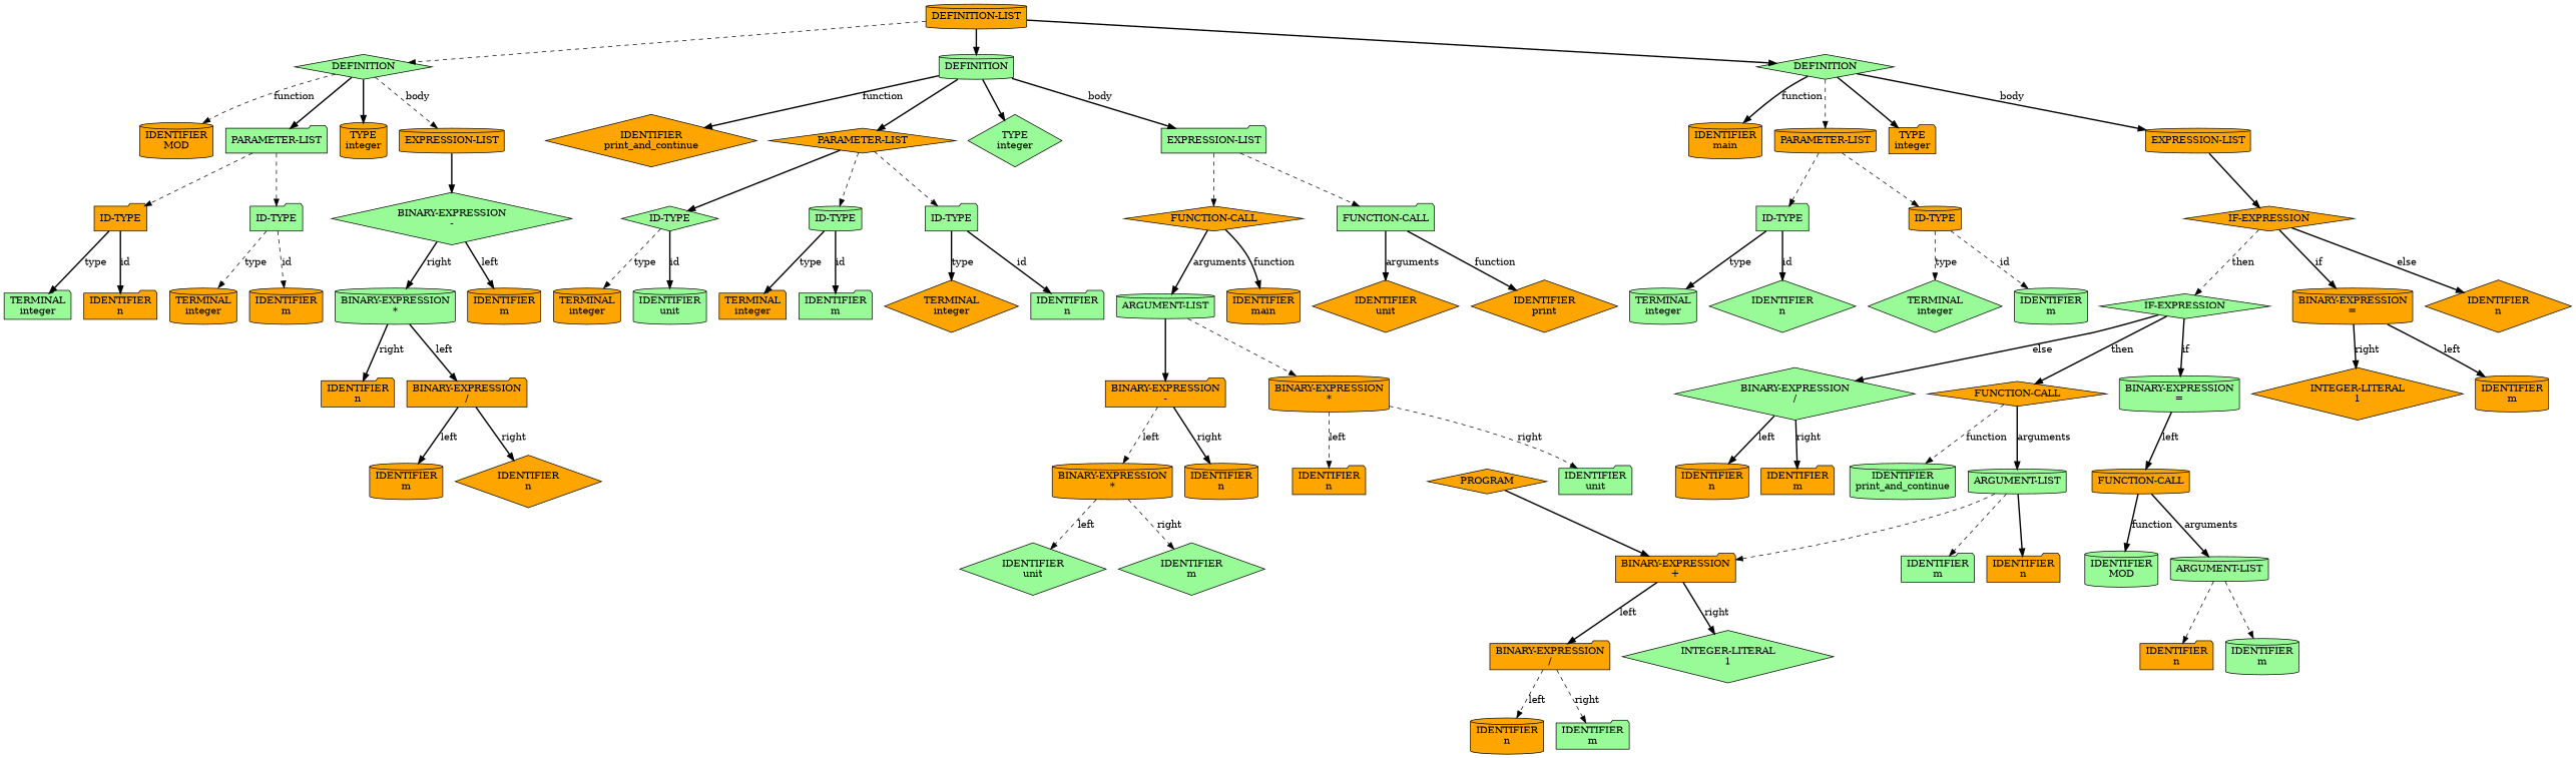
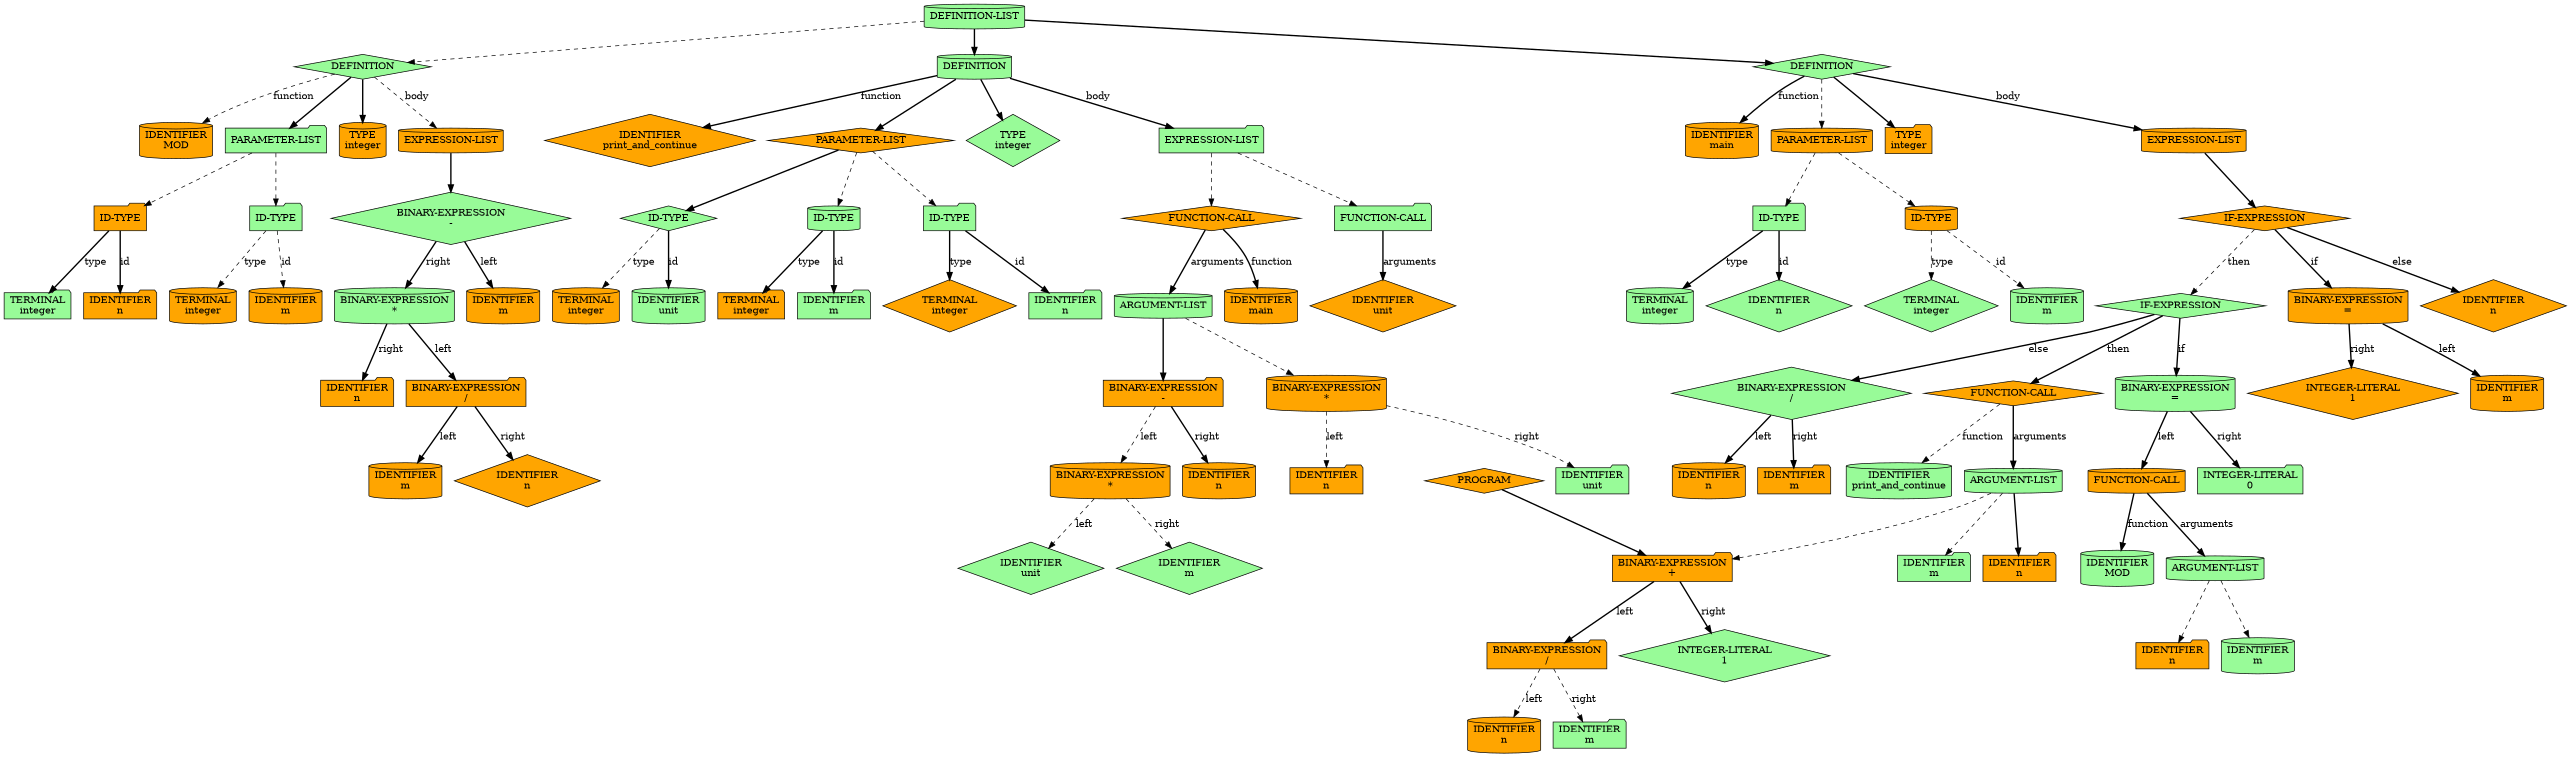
  digraph {
    node [fillcolor=orange shape=cylinder style=filled]
    edge [style=bold]
    n1 [label=PROGRAM shape=diamond]
    n2 [label="BINARY-EXPRESSION\n+" shape=folder]
-   n3 [label="DEFINITION-LIST"]
+   n3 [fillcolor=palegreen label="DEFINITION-LIST"]
    n4 [fillcolor=palegreen label=DEFINITION shape=diamond]
    n5 [fillcolor=palegreen label=DEFINITION]
    n6 [fillcolor=palegreen label=DEFINITION shape=diamond]
    n7 [label="IDENTIFIER\nMOD"]
    n8 [fillcolor=palegreen label="PARAMETER-LIST" shape=folder]
    n9 [label="TYPE\ninteger"]
    n10 [label="EXPRESSION-LIST"]
    n11 [label="IDENTIFIER\nprint_and_continue" shape=diamond]
    n12 [label="PARAMETER-LIST" shape=diamond]
    n13 [fillcolor=palegreen label="TYPE\ninteger" shape=diamond]
    n14 [fillcolor=palegreen label="EXPRESSION-LIST" shape=folder]
    n15 [label="IDENTIFIER\nmain"]
    n16 [label="PARAMETER-LIST"]
    n17 [label="TYPE\ninteger" shape=folder]
    n18 [label="EXPRESSION-LIST"]
    n19 [fillcolor=palegreen label="ID-TYPE" shape=folder]
    n20 [label="ID-TYPE" shape=folder]
    n21 [fillcolor=palegreen label="BINARY-EXPRESSION\n-" shape=diamond]
    n22 [label="IDENTIFIER\nm"]
    n23 [label="TERMINAL\ninteger"]
    n24 [label="IDENTIFIER\nn" shape=folder]
    n25 [fillcolor=palegreen label="TERMINAL\ninteger" shape=folder]
    n26 [label="IDENTIFIER\nm"]
    n27 [fillcolor=palegreen label="BINARY-EXPRESSION\n*"]
    n28 [label="BINARY-EXPRESSION\n/" shape=folder]
    n29 [label="IDENTIFIER\nn" shape=folder]
    n30 [label="IDENTIFIER\nm"]
    n31 [label="IDENTIFIER\nn" shape=diamond]
    n32 [fillcolor=palegreen label="ID-TYPE"]
    n33 [fillcolor=palegreen label="ID-TYPE" shape=folder]
    n34 [fillcolor=palegreen label="ID-TYPE" shape=diamond]
    n35 [fillcolor=palegreen label="FUNCTION-CALL" shape=folder]
    n36 [label="FUNCTION-CALL" shape=diamond]
    n37 [fillcolor=palegreen label="IDENTIFIER\nm" shape=folder]
    n38 [label="TERMINAL\ninteger" shape=folder]
    n39 [fillcolor=palegreen label="IDENTIFIER\nn" shape=folder]
    n40 [label="TERMINAL\ninteger" shape=diamond]
    n41 [fillcolor=palegreen label="IDENTIFIER\nunit"]
    n42 [label="TERMINAL\ninteger"]
-   n43 [label="IDENTIFIER\nprint" shape=diamond]
    n44 [label="IDENTIFIER\nunit" shape=diamond]
    n45 [label="IDENTIFIER\nmain"]
    n46 [fillcolor=palegreen label="ARGUMENT-LIST"]
    n47 [label="BINARY-EXPRESSION\n-" shape=folder]
    n48 [label="BINARY-EXPRESSION\n*"]
    n49 [label="BINARY-EXPRESSION\n*"]
    n50 [label="IDENTIFIER\nn"]
    n51 [label="IDENTIFIER\nn" shape=folder]
    n52 [fillcolor=palegreen label="IDENTIFIER\nunit" shape=folder]
    n53 [fillcolor=palegreen label="IDENTIFIER\nunit" shape=diamond]
    n54 [fillcolor=palegreen label="IDENTIFIER\nm" shape=diamond]
    n55 [label="ID-TYPE"]
    n56 [fillcolor=palegreen label="ID-TYPE" shape=folder]
    n57 [label="IF-EXPRESSION" shape=diamond]
    n58 [fillcolor=palegreen label="IDENTIFIER\nm"]
    n59 [fillcolor=palegreen label="TERMINAL\ninteger" shape=diamond]
    n60 [fillcolor=palegreen label="IDENTIFIER\nn" shape=diamond]
    n61 [fillcolor=palegreen label="TERMINAL\ninteger"]
    n62 [label="BINARY-EXPRESSION\n="]
    n63 [label="IDENTIFIER\nn" shape=diamond]
    n64 [fillcolor=palegreen label="IF-EXPRESSION" shape=diamond]
    n65 [label="IDENTIFIER\nm"]
    n66 [label="INTEGER-LITERAL\n1" shape=diamond]
    n67 [fillcolor=palegreen label="BINARY-EXPRESSION\n="]
    n68 [fillcolor=palegreen label="BINARY-EXPRESSION\n/" shape=diamond]
    n69 [label="FUNCTION-CALL" shape=diamond]
    n70 [label="FUNCTION-CALL"]
+   n71 [fillcolor=palegreen label="INTEGER-LITERAL\n0" shape=folder]
    n72 [label="IDENTIFIER\nn"]
    n73 [label="IDENTIFIER\nm" shape=folder]
    n74 [fillcolor=palegreen label="IDENTIFIER\nprint_and_continue"]
    n75 [fillcolor=palegreen label="ARGUMENT-LIST"]
    n76 [fillcolor=palegreen label="IDENTIFIER\nMOD"]
    n77 [fillcolor=palegreen label="ARGUMENT-LIST"]
    n78 [label="IDENTIFIER\nn" shape=folder]
    n79 [fillcolor=palegreen label="IDENTIFIER\nm"]
    n80 [fillcolor=palegreen label="IDENTIFIER\nm" shape=folder]
    n81 [label="IDENTIFIER\nn" shape=folder]
    n82 [label="BINARY-EXPRESSION\n/" shape=folder]
    n83 [fillcolor=palegreen label="INTEGER-LITERAL\n1" shape=diamond]
    n84 [label="IDENTIFIER\nn"]
    n85 [fillcolor=palegreen label="IDENTIFIER\nm" shape=folder]
    n1 -> n2
    n2 -> n82 [label=left]
    n2 -> n83 [label=right]
    n3 -> n4 [style=dashed]
    n3 -> n5
    n3 -> n6
    n4 -> n7 [label=function style=dashed]
    n4 -> n8
    n4 -> n9
    n4 -> n10 [label=body style=dashed]
    n5 -> n11 [label=function]
    n5 -> n12
    n5 -> n13
    n5 -> n14 [label=body]
    n6 -> n15 [label=function]
    n6 -> n16 [style=dashed]
    n6 -> n17
    n6 -> n18 [label=body]
    n8 -> n19 [style=dashed]
    n8 -> n20 [style=dashed]
    n10 -> n21
    n12 -> n32 [style=dashed]
    n12 -> n33 [style=dashed]
    n12 -> n34
    n14 -> n35 [style=dashed]
    n14 -> n36 [style=dashed]
    n16 -> n55 [style=dashed]
    n16 -> n56 [style=dashed]
    n18 -> n57
    n19 -> n22 [label=id style=dashed]
    n19 -> n23 [label=type style=dashed]
    n20 -> n24 [label=id]
    n20 -> n25 [label=type]
    n21 -> n26 [label=left]
    n21 -> n27 [label=right]
    n27 -> n28 [label=left]
    n27 -> n29 [label=right]
    n28 -> n30 [label=left]
    n28 -> n31 [label=right]
    n32 -> n37 [label=id]
    n32 -> n38 [label=type]
    n33 -> n39 [label=id]
    n33 -> n40 [label=type]
    n34 -> n41 [label=id]
    n34 -> n42 [label=type style=dashed]
-   n35 -> n43 [label=function]
    n35 -> n44 [label=arguments]
    n36 -> n45 [label=function]
    n36 -> n46 [label=arguments]
    n46 -> n47
    n46 -> n48 [style=dashed]
    n47 -> n49 [label=left style=dashed]
    n47 -> n50 [label=right]
    n48 -> n51 [label=left style=dashed]
    n48 -> n52 [label=right style=dashed]
    n49 -> n53 [label=left style=dashed]
    n49 -> n54 [label=right style=dashed]
    n55 -> n58 [label=id style=dashed]
    n55 -> n59 [label=type style=dashed]
    n56 -> n60 [label=id]
    n56 -> n61 [label=type]
    n57 -> n62 [label=if]
    n57 -> n63 [label=else]
    n57 -> n64 [label=then style=dashed]
    n62 -> n65 [label=left]
    n62 -> n66 [label=right]
    n64 -> n67 [label=if]
    n64 -> n68 [label=else]
    n64 -> n69 [label=then]
    n67 -> n70 [label=left]
+   n67 -> n71 [label=right]
    n68 -> n72 [label=left]
    n68 -> n73 [label=right]
    n69 -> n74 [label=function style=dashed]
    n69 -> n75 [label=arguments]
    n70 -> n76 [label=function]
    n70 -> n77 [label=arguments]
    n75 -> n2 [style=dashed]
    n75 -> n80 [style=dashed]
    n75 -> n81
    n77 -> n78 [style=dashed]
    n77 -> n79 [style=dashed]
    n82 -> n84 [label=left style=dashed]
    n82 -> n85 [label=right style=dashed]
  }
